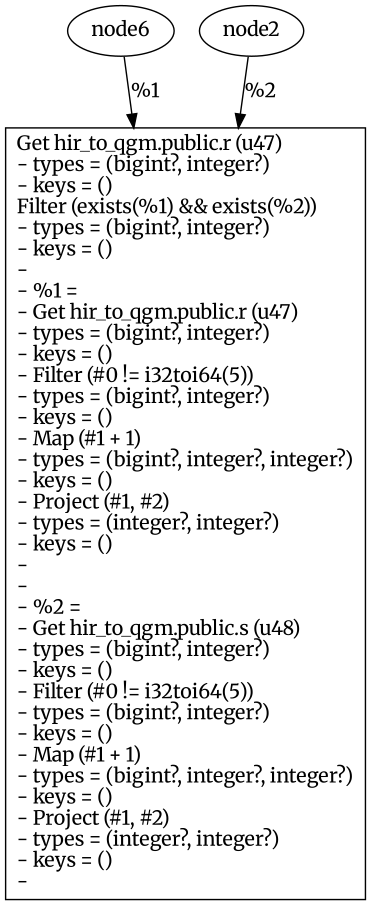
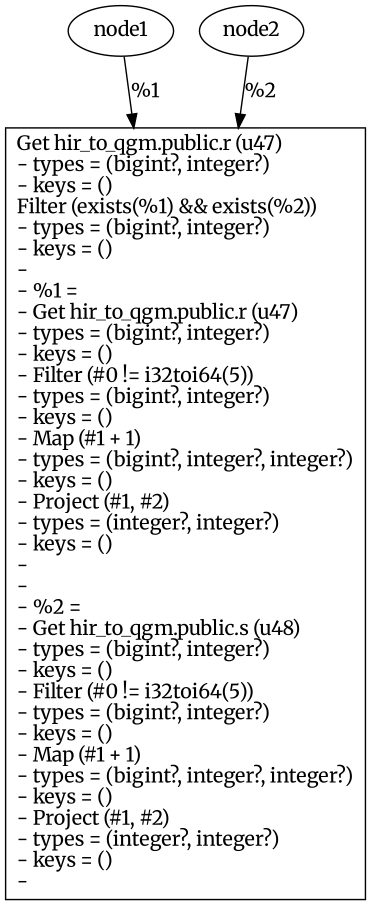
  digraph {
    fontname=Merriweather
    node [fontname=Merriweather]
    edge [fontname=Merriweather]
    n1 [label="Get hir_to_qgm.public.r (u47)\l- types = (bigint?, integer?)\l- keys = ()\lFilter (exists(%1) && exists(%2))\l- types = (bigint?, integer?)\l- keys = ()\l-\l- %1 =\l- Get hir_to_qgm.public.r (u47)\l- types = (bigint?, integer?)\l- keys = ()\l- Filter (#0 != i32toi64(5))\l- types = (bigint?, integer?)\l- keys = ()\l- Map (#1 + 1)\l- types = (bigint?, integer?, integer?)\l- keys = ()\l- Project (#1, #2)\l- types = (integer?, integer?)\l- keys = ()\l-\l-\l- %2 =\l- Get hir_to_qgm.public.s (u48)\l- types = (bigint?, integer?)\l- keys = ()\l- Filter (#0 != i32toi64(5))\l- types = (bigint?, integer?)\l- keys = ()\l- Map (#1 + 1)\l- types = (bigint?, integer?, integer?)\l- keys = ()\l- Project (#1, #2)\l- types = (integer?, integer?)\l- keys = ()\l-\l" shape=record]
-   node1 [label=node6]
+   node1
    node2
    node1 -> n1 [label="%1\l"]
    node2 -> n1 [label="%2\l"]
  }
